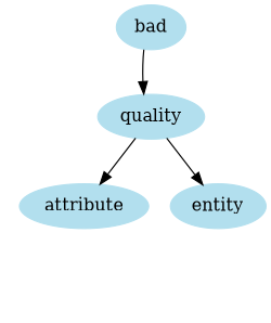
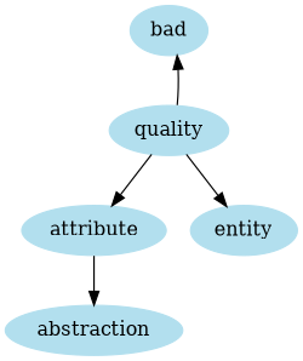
  digraph {
    node [color=lightblue2 style=filled]
    bad
    quality
    attribute
    entity
-   bad -> quality
+   abstraction
+   quality -> bad
    quality -> attribute
    quality -> entity
+   attribute -> abstraction
  }
